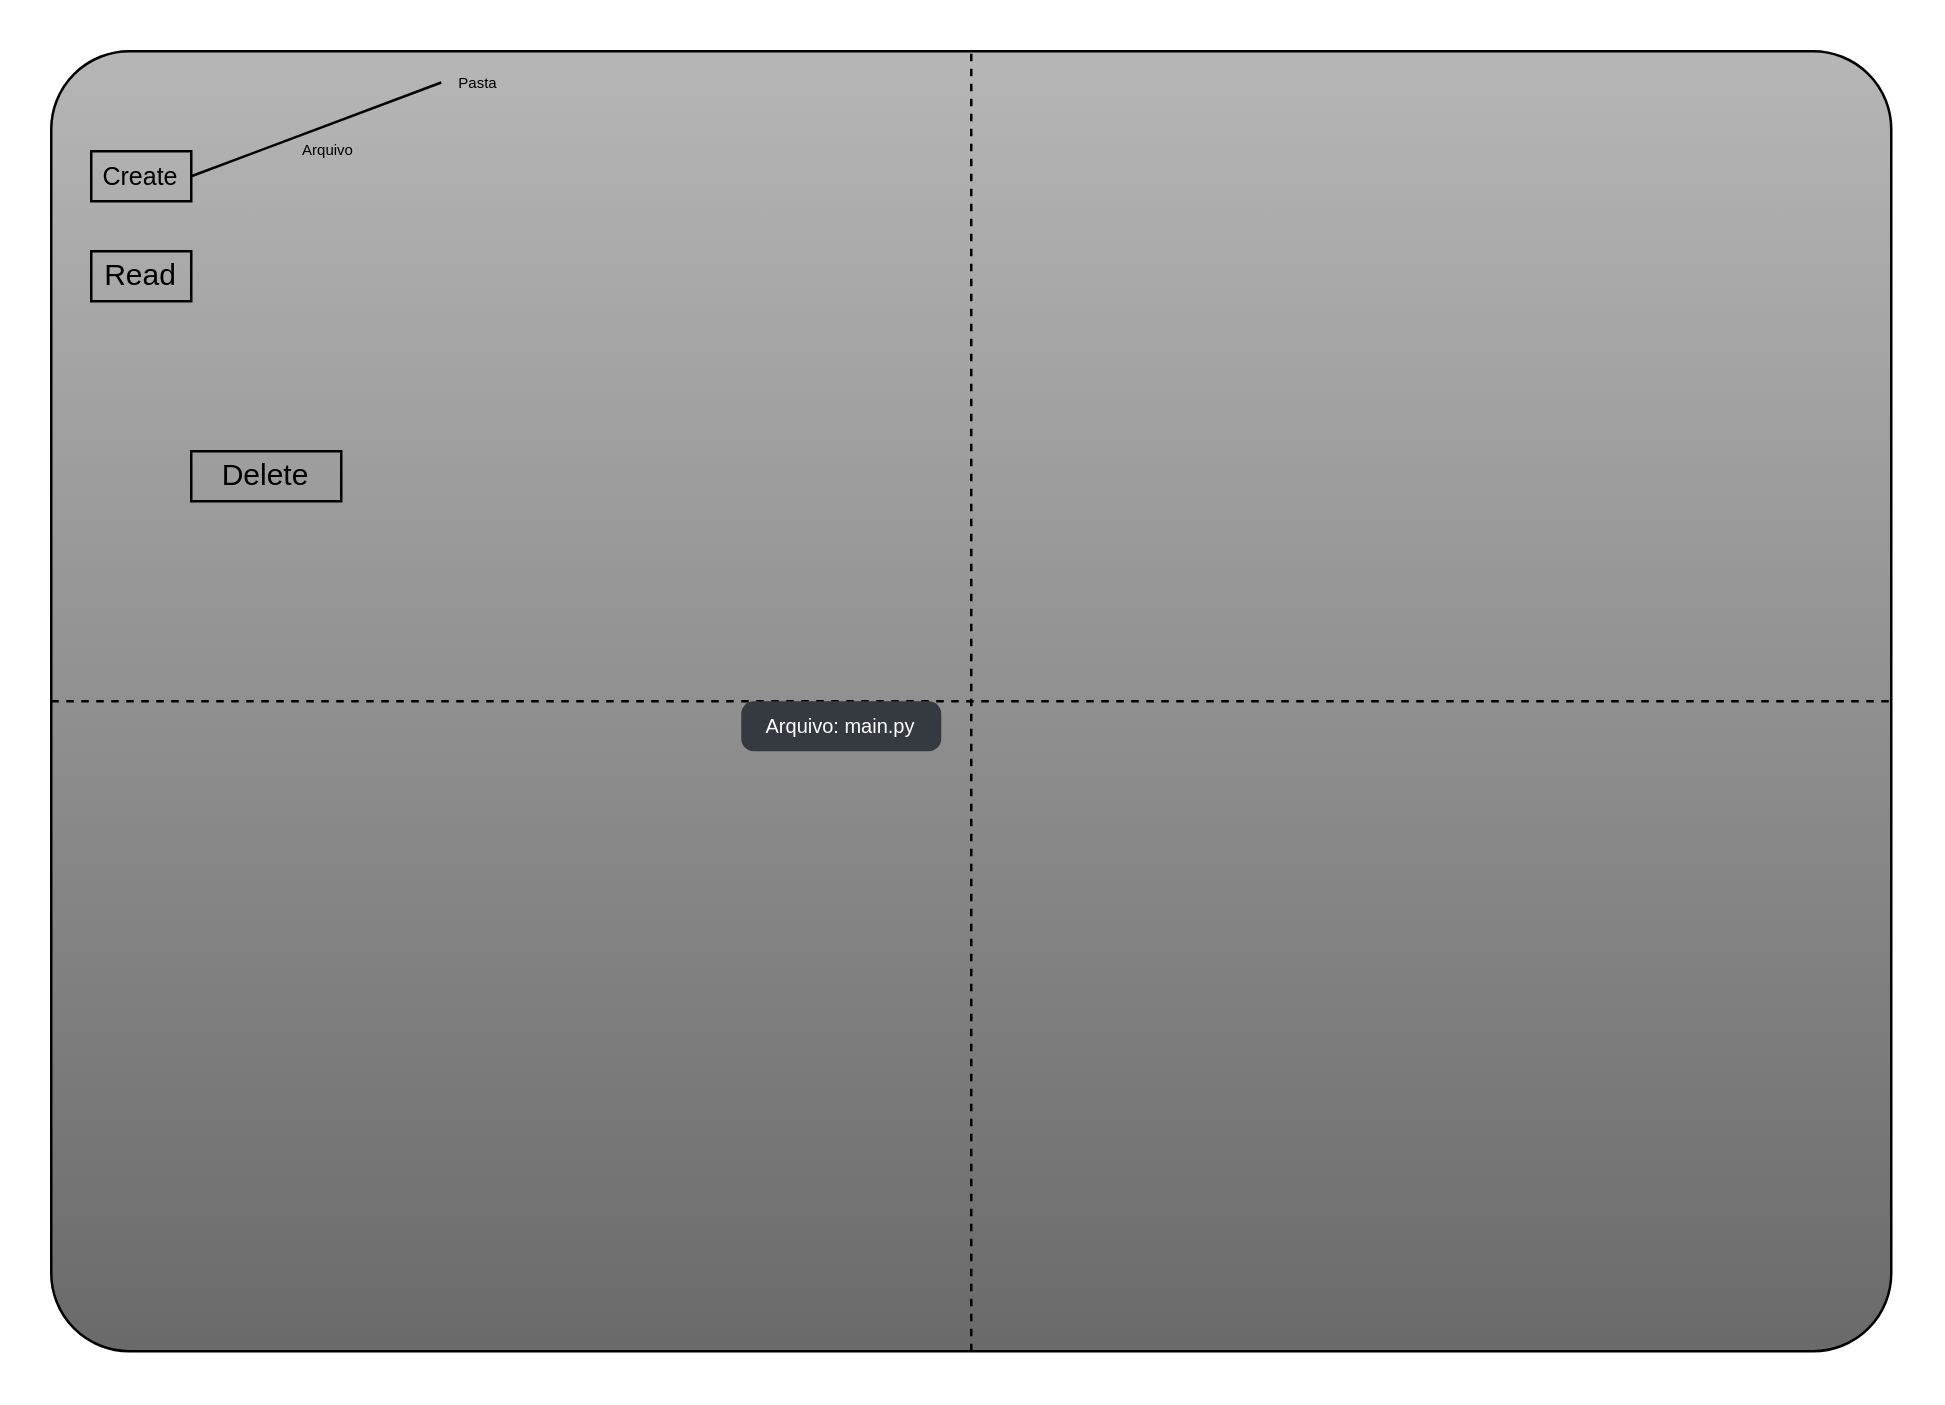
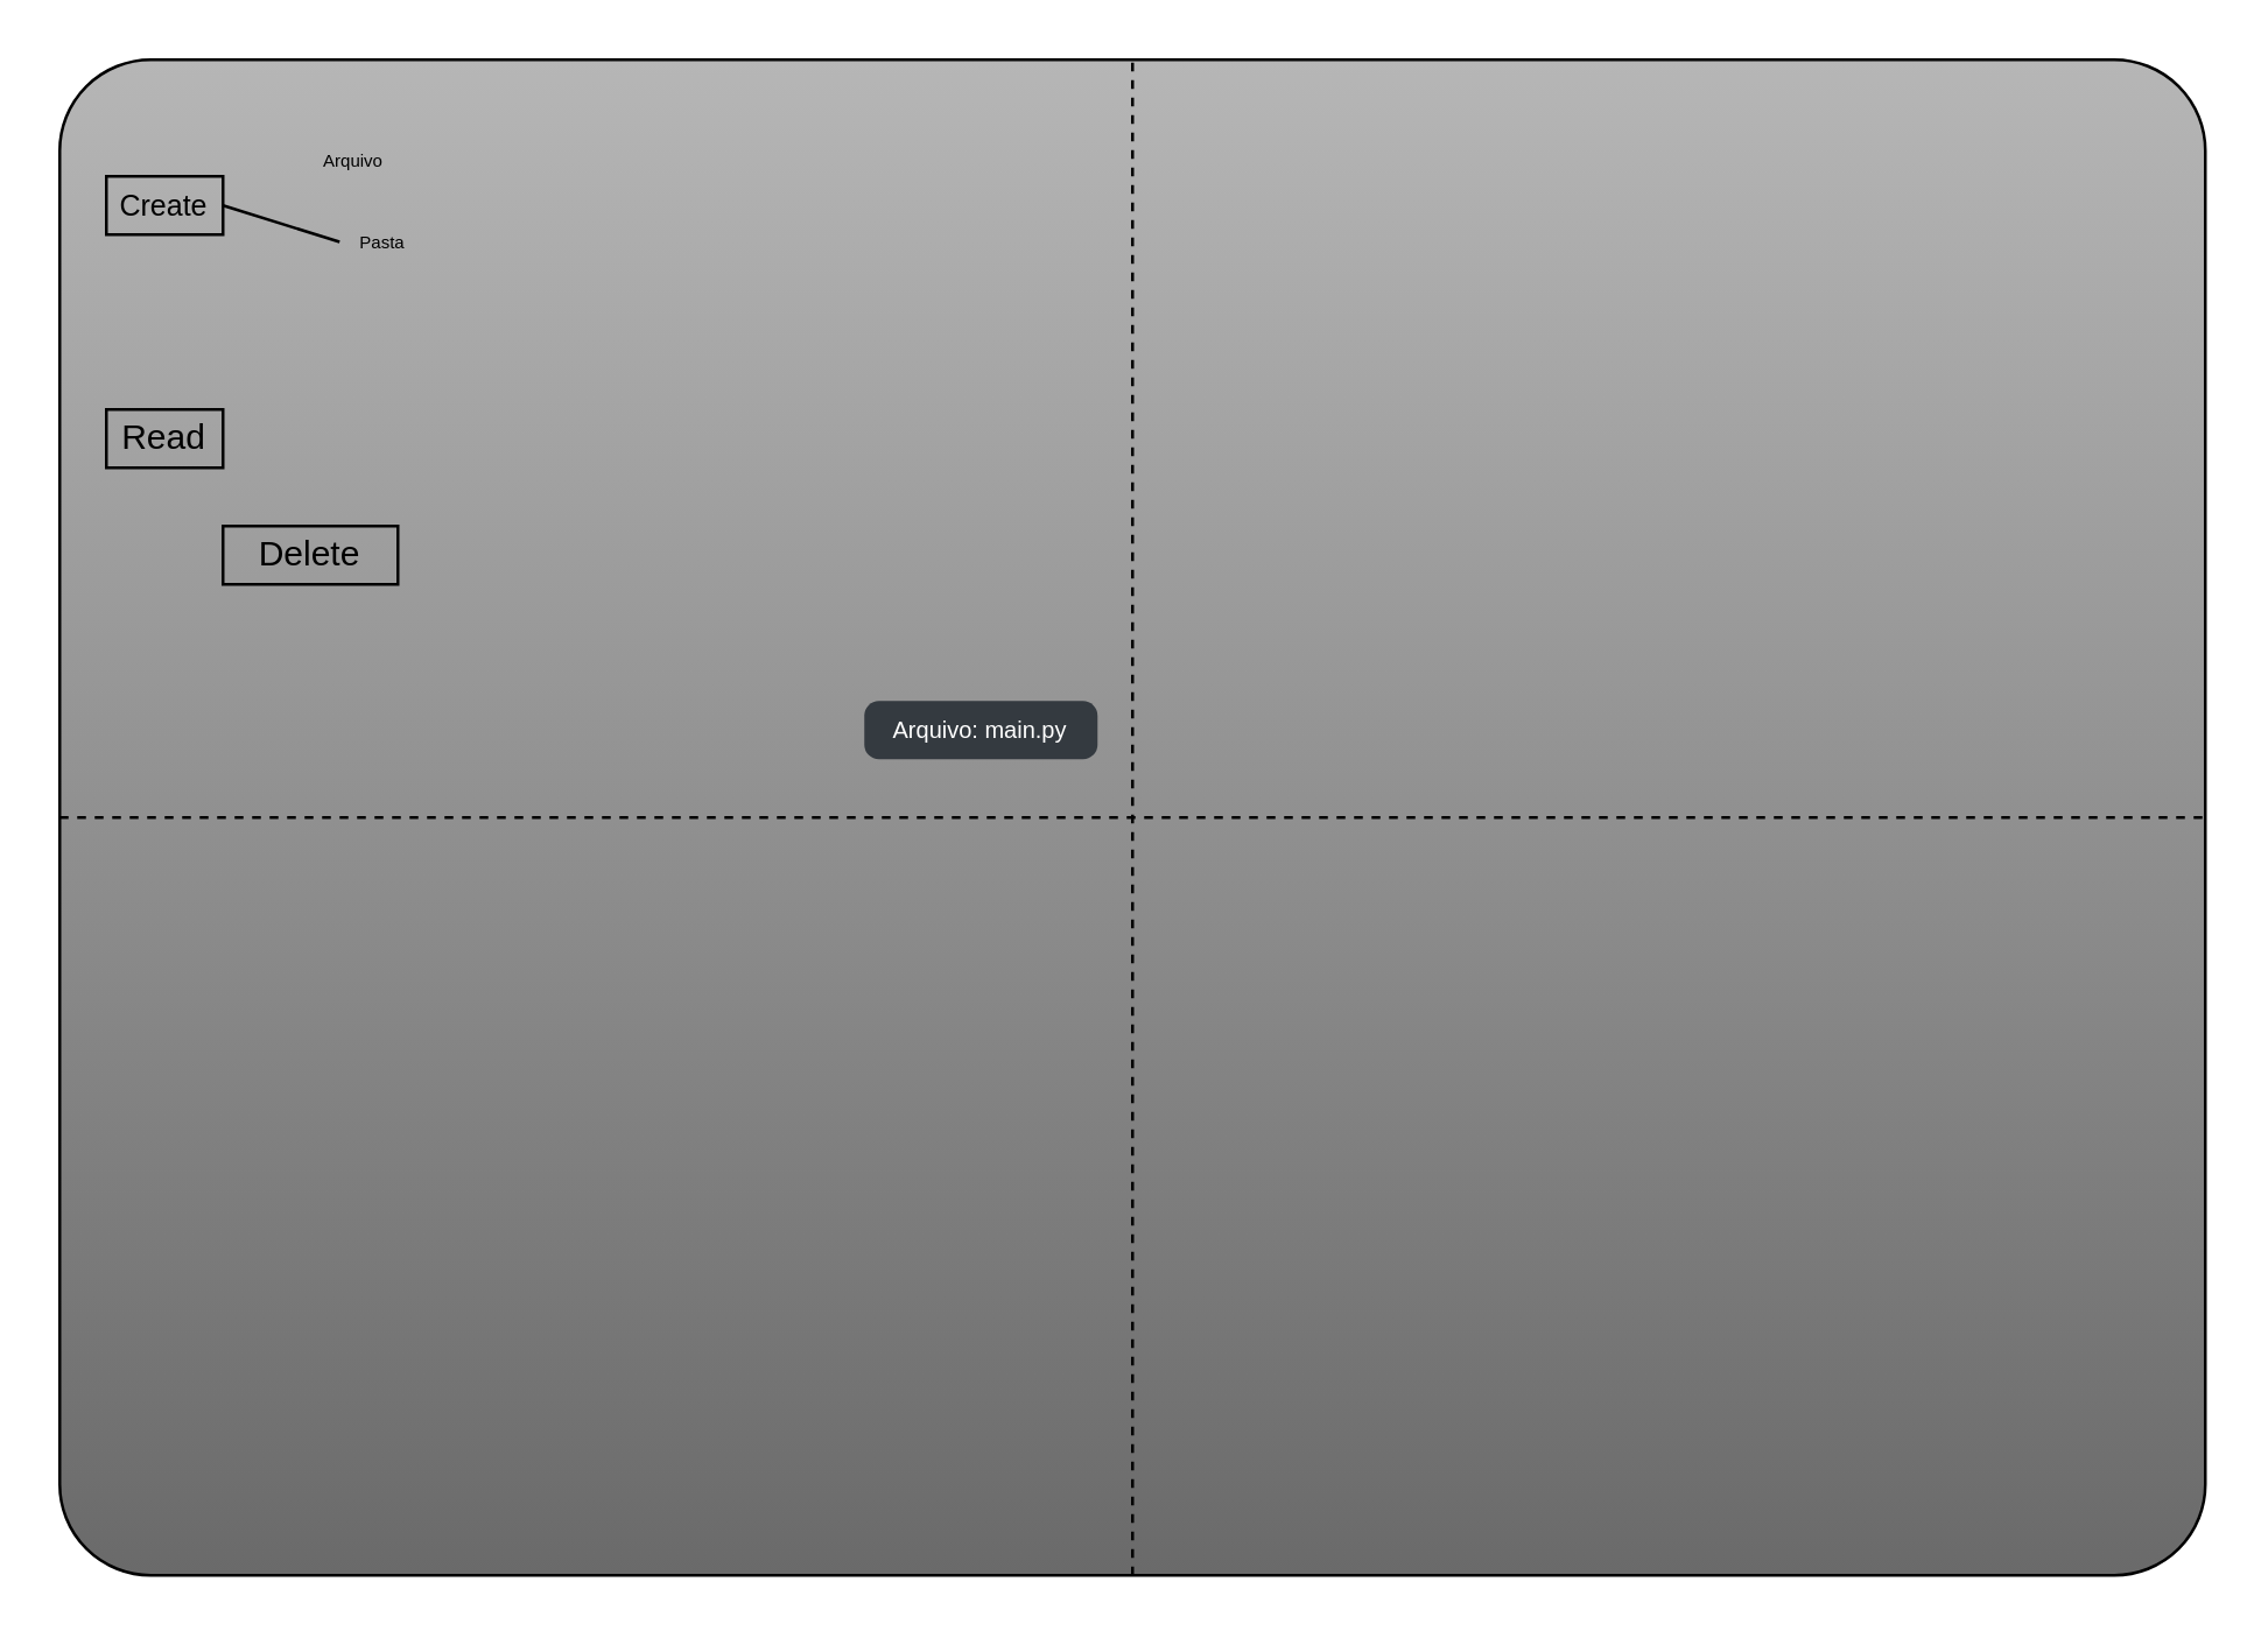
  <mxCell id="0" />
  <mxCell id="1" parent="0" />
  <mxCell id="2" value="" style="rounded=1;whiteSpace=wrap;html=1;color=grey;gradientColor=#6A6A6A;fillColor=#B6B6B6;fixDash=0;container=0;resizeHeight=0;glass=0;arcSize=6;" vertex="1" parent="1"><mxGeometry x="20" y="20" width="736" height="520" as="geometry" /></mxCell>
  <mxCell id="3" value="" style="endArrow=none;dashed=1;html=1;exitX=0.5;exitY=1;exitDx=0;exitDy=0;entryX=0.5;entryY=0;entryDx=0;entryDy=0;" edge="1" parent="1" source="2" target="2"><mxGeometry width="50" height="50" relative="1" as="geometry"><mxPoint x="456" y="270" as="sourcePoint" /><mxPoint x="506" y="220" as="targetPoint" /><Array as="points" /></mxGeometry></mxCell>
  <mxCell id="4" value="" style="endArrow=none;dashed=1;html=1;exitX=0;exitY=0.5;exitDx=0;exitDy=0;entryX=1;entryY=0.5;entryDx=0;entryDy=0;" edge="1" parent="1" source="2" target="2"><mxGeometry width="50" height="50" relative="1" as="geometry"><mxPoint x="456" y="270" as="sourcePoint" /><mxPoint x="506" y="220" as="targetPoint" /></mxGeometry></mxCell>
- <mxCell id="5" value="Arquivo: main.py" style="html=1;shadow=0;dashed=0;shape=mxgraph.bootstrap.rrect;rSize=5;strokeColor=none;strokeWidth=1;fillColor=#343A40;fontColor=#ffffff;whiteSpace=wrap;align=center;verticalAlign=middle;spacingLeft=0;fontStyle=0;fontSize=8;spacing=2;rounded=1;fontFamily=Helvetica;" vertex="1" parent="1"><mxGeometry x="296" y="280" width="80" height="20" as="geometry" /></mxCell>
+ <mxCell id="5" value="Arquivo: main.py" style="html=1;shadow=0;dashed=0;shape=mxgraph.bootstrap.rrect;rSize=5;strokeColor=none;strokeWidth=1;fillColor=#343A40;fontColor=#ffffff;whiteSpace=wrap;align=center;verticalAlign=middle;spacingLeft=0;fontStyle=0;fontSize=8;spacing=2;rounded=1;fontFamily=Helvetica;" vertex="1" parent="1"><mxGeometry x="296" y="240" width="80" height="20" as="geometry" /></mxCell>
  <mxCell id="6" value="Create" style="text;html=1;align=center;verticalAlign=middle;whiteSpace=wrap;rounded=0;fontFamily=Helvetica;fontSize=10;fontColor=default;strokeColor=default;" vertex="1" parent="1"><mxGeometry x="36" y="60" width="40" height="20" as="geometry" /></mxCell>
- <mxCell id="7" value="Read" style="text;html=1;align=center;verticalAlign=middle;whiteSpace=wrap;rounded=0;fontFamily=Helvetica;fontSize=12;fontColor=default;strokeColor=default;" vertex="1" parent="1"><mxGeometry x="36" y="100" width="40" height="20" as="geometry" /></mxCell>
+ <mxCell id="7" value="Read" style="text;html=1;align=center;verticalAlign=middle;whiteSpace=wrap;rounded=0;fontFamily=Helvetica;fontSize=12;fontColor=default;strokeColor=default;" vertex="1" parent="1"><mxGeometry x="36" y="140" width="40" height="20" as="geometry" /></mxCell>
  <mxCell id="8" value="Delete" style="text;html=1;align=center;verticalAlign=middle;whiteSpace=wrap;rounded=0;fontFamily=Helvetica;fontSize=12;fontColor=default;strokeColor=default;" vertex="1" parent="1"><mxGeometry x="76" y="180" width="60" height="20" as="geometry" /></mxCell>
- <mxCell id="9" value="Arquivo" style="text;html=1;align=center;verticalAlign=middle;whiteSpace=wrap;rounded=0;fontFamily=Helvetica;fontSize=6;fontColor=default;strokeColor=none;strokeWidth=1;fillColor=none;perimeterSpacing=1;" vertex="1" parent="1"><mxGeometry x="116" y="50" width="30" height="20" as="geometry" /></mxCell>
- <mxCell id="10" value="Pasta" style="text;html=1;align=center;verticalAlign=middle;whiteSpace=wrap;rounded=0;fontFamily=Helvetica;fontSize=6;fontColor=default;strokeColor=none;strokeWidth=1;" vertex="1" parent="1"><mxGeometry x="176" y="25" width="30" height="15" as="geometry" /></mxCell>
+ <mxCell id="9" value="Arquivo" style="text;html=1;align=center;verticalAlign=middle;whiteSpace=wrap;rounded=0;fontFamily=Helvetica;fontSize=6;fontColor=default;strokeColor=none;strokeWidth=1;fillColor=none;perimeterSpacing=1;" vertex="1" parent="1"><mxGeometry x="106" y="45" width="30" height="20" as="geometry" /></mxCell>
+ <mxCell id="10" value="Pasta" style="text;html=1;align=center;verticalAlign=middle;whiteSpace=wrap;rounded=0;fontFamily=Helvetica;fontSize=6;fontColor=default;strokeColor=none;strokeWidth=1;" vertex="1" parent="1"><mxGeometry x="116" y="75" width="30" height="15" as="geometry" /></mxCell>
  <mxCell id="11" value="" style="endArrow=none;html=1;fontFamily=Helvetica;fontSize=12;fontColor=default;entryX=0;entryY=0.5;entryDx=0;entryDy=0;" edge="1" parent="1" target="10"><mxGeometry width="50" height="50" relative="1" as="geometry"><mxPoint x="76" y="70" as="sourcePoint" /><mxPoint x="126" y="71" as="targetPoint" /></mxGeometry></mxCell>
